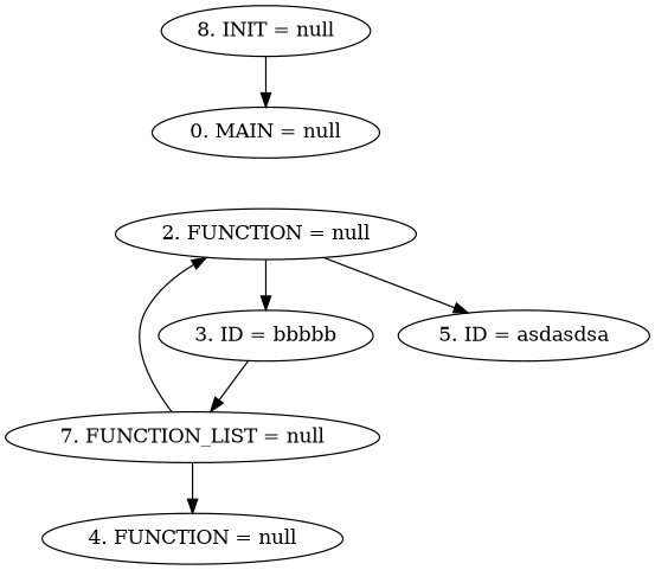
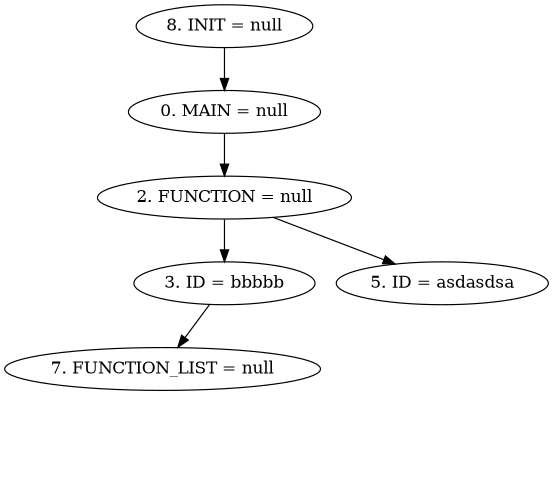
  digraph {
    "8. INIT = null"
    "0. MAIN = null"
    "7. FUNCTION_LIST = null"
    "2. FUNCTION = null"
-   "4. FUNCTION = null"
    "3. ID = bbbbb"
    "5. ID = asdasdsa"
    "8. INIT = null" -> "0. MAIN = null"
-   "7. FUNCTION_LIST = null" -> "2. FUNCTION = null"
-   "7. FUNCTION_LIST = null" -> "4. FUNCTION = null"
+   "0. MAIN = null" -> "2. FUNCTION = null"
    "2. FUNCTION = null" -> "3. ID = bbbbb"
    "2. FUNCTION = null" -> "5. ID = asdasdsa"
    "3. ID = bbbbb" -> "7. FUNCTION_LIST = null"
  }
